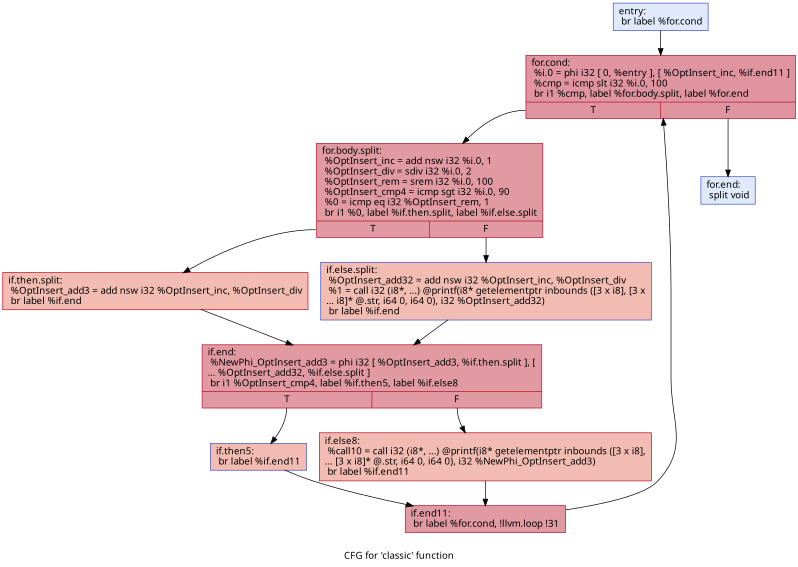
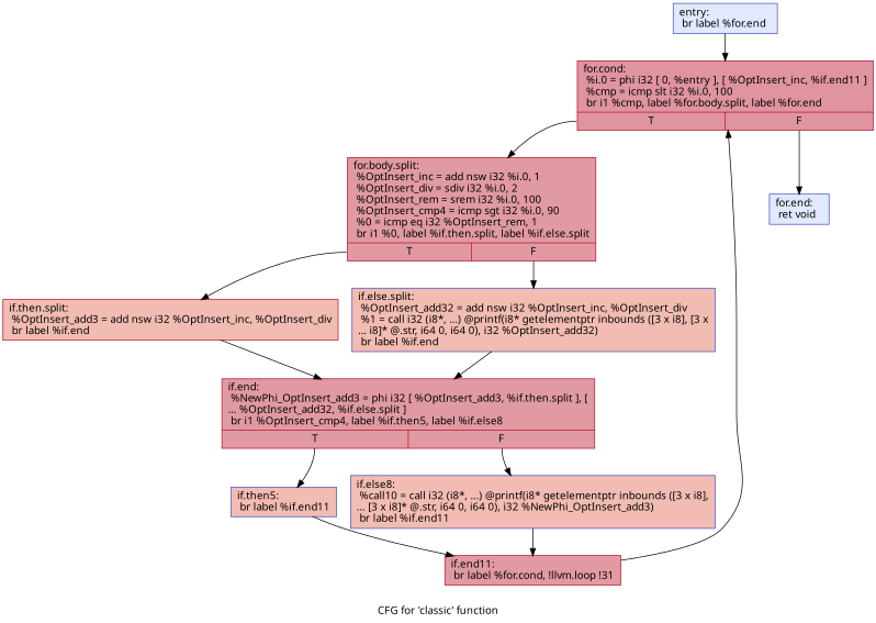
  digraph {
    fontname="Noto Sans"
    label="CFG for 'classic' function"
    node [color="#3d50c3ff" fillcolor="#e1675170" fontname="Noto Sans" shape=record style=filled]
    edge [fontname="Noto Sans"]
-   n1 [fillcolor="#b9d0f970" label="{entry:\l  br label %for.cond\l}"]
+   n1 [fillcolor="#b9d0f970" label="{entry:\l  br label %for.end\l}"]
    n2 [color="#b70d28ff" fillcolor="#b70d2870" label="{for.cond:                                         \l  %i.0 = phi i32 [ 0, %entry ], [ %OptInsert_inc, %if.end11 ]\l  %cmp = icmp slt i32 %i.0, 100\l  br i1 %cmp, label %for.body.split, label %for.end\l|{<s0>T|<s1>F}}"]
    n3 [color="#b70d28ff" fillcolor="#bb1b2c70" label="{for.body.split:                                   \l  %OptInsert_inc = add nsw i32 %i.0, 1\l  %OptInsert_div = sdiv i32 %i.0, 2\l  %OptInsert_rem = srem i32 %i.0, 100\l  %OptInsert_cmp4 = icmp sgt i32 %i.0, 90\l  %0 = icmp eq i32 %OptInsert_rem, 1\l  br i1 %0, label %if.then.split, label %if.else.split\l|{<s0>T|<s1>F}}"]
-   n4 [fillcolor="#b9d0f970" label="{for.end:                                          \l  split void\l}"]
+   n4 [fillcolor="#b9d0f970" label="{for.end:                                          \l  ret void\l}"]
    n5 [color="#b70d28ff" label="{if.then.split:                                    \l  %OptInsert_add3 = add nsw i32 %OptInsert_inc, %OptInsert_div\l  br label %if.end\l}"]
    n6 [label="{if.else.split:                                    \l  %OptInsert_add32 = add nsw i32 %OptInsert_inc, %OptInsert_div\l  %1 = call i32 (i8*, ...) @printf(i8* getelementptr inbounds ([3 x i8], [3 x\l... i8]* @.str, i64 0, i64 0), i32 %OptInsert_add32)\l  br label %if.end\l}"]
    n7 [color="#b70d28ff" fillcolor="#bb1b2c70" label="{if.end:                                           \l  %NewPhi_OptInsert_add3 = phi i32 [ %OptInsert_add3, %if.then.split ], [\l... %OptInsert_add32, %if.else.split ]\l  br i1 %OptInsert_cmp4, label %if.then5, label %if.else8\l|{<s0>T|<s1>F}}"]
    n8 [label="{if.then5:                                         \l  br label %if.end11\l}"]
-   n9 [color="#b70d28ff" label="{if.else8:                                         \l  %call10 = call i32 (i8*, ...) @printf(i8* getelementptr inbounds ([3 x i8],\l... [3 x i8]* @.str, i64 0, i64 0), i32 %NewPhi_OptInsert_add3)\l  br label %if.end11\l}"]
+   n9 [label="{if.else8:                                         \l  %call10 = call i32 (i8*, ...) @printf(i8* getelementptr inbounds ([3 x i8],\l... [3 x i8]* @.str, i64 0, i64 0), i32 %NewPhi_OptInsert_add3)\l  br label %if.end11\l}"]
    n10 [color="#b70d28ff" fillcolor="#bb1b2c70" label="{if.end11:                                         \l  br label %for.cond, !llvm.loop !31\l}"]
    n1 -> n2
    n2 -> n3 [tailport=s0]
    n2 -> n4 [tailport=s1]
    n3 -> n5 [tailport=s0]
    n3 -> n6 [tailport=s1]
    n5 -> n7
    n6 -> n7
    n7 -> n8 [tailport=s0]
    n7 -> n9 [tailport=s1]
    n8 -> n10
    n9 -> n10
    n10 -> n2
  }
